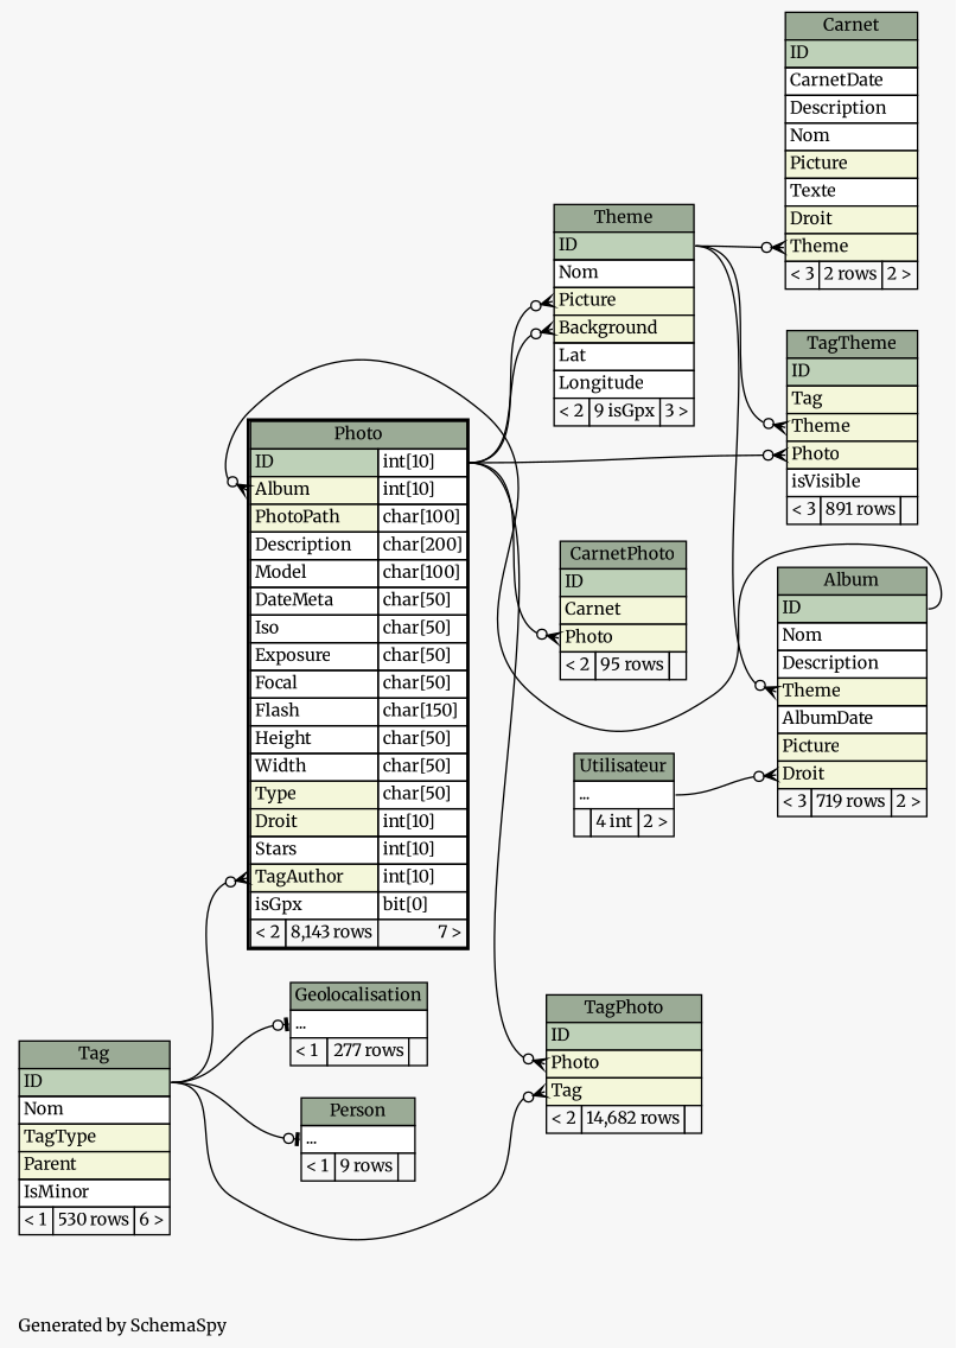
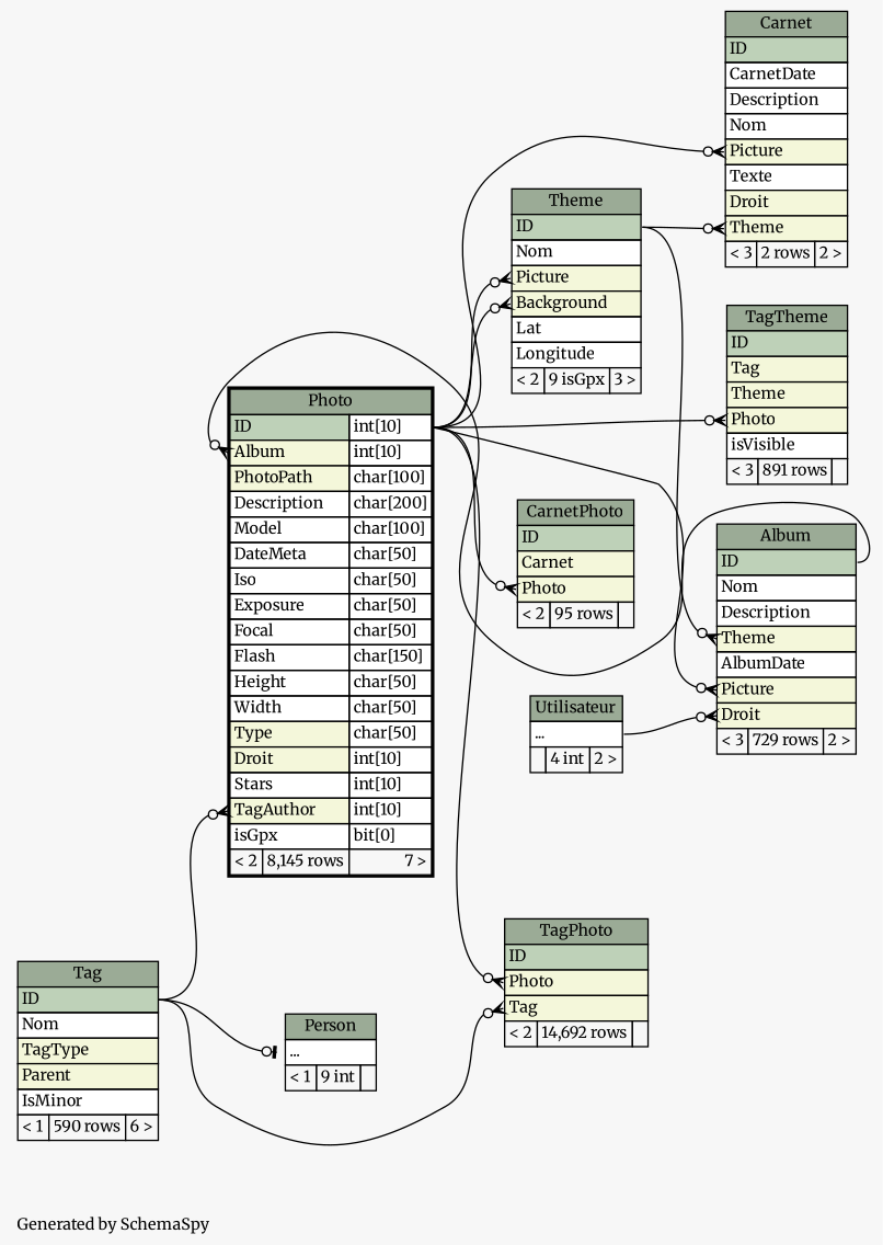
  digraph {
    bgcolor="#f7f7f7"
    fontname=Merriweather
    fontsize=11
    label="\nGenerated by SchemaSpy"
    labeljust=l
    nodesep=0.18
    rankdir=RL
    ranksep=0.46
    node [fontname=Merriweather fontsize=11 shape=plaintext]
    edge [arrowhead=none arrowsize=0.8 arrowtail=crowodot dir=back fontname=Merriweather headport="ID:e" tailport="Picture:w"]
-   n1 [label=<     <TABLE BORDER="0" CELLBORDER="1" CELLSPACING="0" BGCOLOR="#ffffff">       <TR><TD COLSPAN="3" BGCOLOR="#9bab96" ALIGN="CENTER">Album</TD></TR>       <TR><TD PORT="ID" COLSPAN="3" BGCOLOR="#bed1b8" ALIGN="LEFT">ID</TD></TR>       <TR><TD PORT="Nom" COLSPAN="3" ALIGN="LEFT">Nom</TD></TR>       <TR><TD PORT="Description" COLSPAN="3" ALIGN="LEFT">Description</TD></TR>       <TR><TD PORT="Theme" COLSPAN="3" BGCOLOR="#f4f7da" ALIGN="LEFT">Theme</TD></TR>       <TR><TD PORT="AlbumDate" COLSPAN="3" ALIGN="LEFT">AlbumDate</TD></TR>       <TR><TD PORT="Picture" COLSPAN="3" BGCOLOR="#f4f7da" ALIGN="LEFT">Picture</TD></TR>       <TR><TD PORT="Droit" COLSPAN="3" BGCOLOR="#f4f7da" ALIGN="LEFT">Droit</TD></TR>       <TR><TD ALIGN="LEFT" BGCOLOR="#f7f7f7">&lt; 3</TD><TD ALIGN="RIGHT" BGCOLOR="#f7f7f7">719 rows</TD><TD ALIGN="RIGHT" BGCOLOR="#f7f7f7">2 &gt;</TD></TR>     </TABLE>>]
+   n1 [label=<     <TABLE BORDER="0" CELLBORDER="1" CELLSPACING="0" BGCOLOR="#ffffff">       <TR><TD COLSPAN="3" BGCOLOR="#9bab96" ALIGN="CENTER">Album</TD></TR>       <TR><TD PORT="ID" COLSPAN="3" BGCOLOR="#bed1b8" ALIGN="LEFT">ID</TD></TR>       <TR><TD PORT="Nom" COLSPAN="3" ALIGN="LEFT">Nom</TD></TR>       <TR><TD PORT="Description" COLSPAN="3" ALIGN="LEFT">Description</TD></TR>       <TR><TD PORT="Theme" COLSPAN="3" BGCOLOR="#f4f7da" ALIGN="LEFT">Theme</TD></TR>       <TR><TD PORT="AlbumDate" COLSPAN="3" ALIGN="LEFT">AlbumDate</TD></TR>       <TR><TD PORT="Picture" COLSPAN="3" BGCOLOR="#f4f7da" ALIGN="LEFT">Picture</TD></TR>       <TR><TD PORT="Droit" COLSPAN="3" BGCOLOR="#f4f7da" ALIGN="LEFT">Droit</TD></TR>       <TR><TD ALIGN="LEFT" BGCOLOR="#f7f7f7">&lt; 3</TD><TD ALIGN="RIGHT" BGCOLOR="#f7f7f7">729 rows</TD><TD ALIGN="RIGHT" BGCOLOR="#f7f7f7">2 &gt;</TD></TR>     </TABLE>>]
    n2 [label=<     <TABLE BORDER="0" CELLBORDER="1" CELLSPACING="0" BGCOLOR="#ffffff">       <TR><TD COLSPAN="3" BGCOLOR="#9bab96" ALIGN="CENTER">Utilisateur</TD></TR>       <TR><TD PORT="elipses" COLSPAN="3" ALIGN="LEFT">...</TD></TR>       <TR><TD ALIGN="LEFT" BGCOLOR="#f7f7f7">  </TD><TD ALIGN="RIGHT" BGCOLOR="#f7f7f7">4 int</TD><TD ALIGN="RIGHT" BGCOLOR="#f7f7f7">2 &gt;</TD></TR>     </TABLE>>]
-   n3 [label=<     <TABLE BORDER="2" CELLBORDER="1" CELLSPACING="0" BGCOLOR="#ffffff">       <TR><TD COLSPAN="3" BGCOLOR="#9bab96" ALIGN="CENTER">Photo</TD></TR>       <TR><TD PORT="ID" COLSPAN="2" BGCOLOR="#bed1b8" ALIGN="LEFT">ID</TD><TD PORT="ID.type" ALIGN="LEFT">int[10]</TD></TR>       <TR><TD PORT="Album" COLSPAN="2" BGCOLOR="#f4f7da" ALIGN="LEFT">Album</TD><TD PORT="Album.type" ALIGN="LEFT">int[10]</TD></TR>       <TR><TD PORT="PhotoPath" COLSPAN="2" BGCOLOR="#f4f7da" ALIGN="LEFT">PhotoPath</TD><TD PORT="PhotoPath.type" ALIGN="LEFT">char[100]</TD></TR>       <TR><TD PORT="Description" COLSPAN="2" ALIGN="LEFT">Description</TD><TD PORT="Description.type" ALIGN="LEFT">char[200]</TD></TR>       <TR><TD PORT="Model" COLSPAN="2" ALIGN="LEFT">Model</TD><TD PORT="Model.type" ALIGN="LEFT">char[100]</TD></TR>       <TR><TD PORT="DateMeta" COLSPAN="2" ALIGN="LEFT">DateMeta</TD><TD PORT="DateMeta.type" ALIGN="LEFT">char[50]</TD></TR>       <TR><TD PORT="Iso" COLSPAN="2" ALIGN="LEFT">Iso</TD><TD PORT="Iso.type" ALIGN="LEFT">char[50]</TD></TR>       <TR><TD PORT="Exposure" COLSPAN="2" ALIGN="LEFT">Exposure</TD><TD PORT="Exposure.type" ALIGN="LEFT">char[50]</TD></TR>       <TR><TD PORT="Focal" COLSPAN="2" ALIGN="LEFT">Focal</TD><TD PORT="Focal.type" ALIGN="LEFT">char[50]</TD></TR>       <TR><TD PORT="Flash" COLSPAN="2" ALIGN="LEFT">Flash</TD><TD PORT="Flash.type" ALIGN="LEFT">char[150]</TD></TR>       <TR><TD PORT="Height" COLSPAN="2" ALIGN="LEFT">Height</TD><TD PORT="Height.type" ALIGN="LEFT">char[50]</TD></TR>       <TR><TD PORT="Width" COLSPAN="2" ALIGN="LEFT">Width</TD><TD PORT="Width.type" ALIGN="LEFT">char[50]</TD></TR>       <TR><TD PORT="Type" COLSPAN="2" BGCOLOR="#f4f7da" ALIGN="LEFT">Type</TD><TD PORT="Type.type" ALIGN="LEFT">char[50]</TD></TR>       <TR><TD PORT="Droit" COLSPAN="2" BGCOLOR="#f4f7da" ALIGN="LEFT">Droit</TD><TD PORT="Droit.type" ALIGN="LEFT">int[10]</TD></TR>       <TR><TD PORT="Stars" COLSPAN="2" ALIGN="LEFT">Stars</TD><TD PORT="Stars.type" ALIGN="LEFT">int[10]</TD></TR>       <TR><TD PORT="TagAuthor" COLSPAN="2" BGCOLOR="#f4f7da" ALIGN="LEFT">TagAuthor</TD><TD PORT="TagAuthor.type" ALIGN="LEFT">int[10]</TD></TR>       <TR><TD PORT="isGpx" COLSPAN="2" ALIGN="LEFT">isGpx</TD><TD PORT="isGpx.type" ALIGN="LEFT">bit[0]</TD></TR>       <TR><TD ALIGN="LEFT" BGCOLOR="#f7f7f7">&lt; 2</TD><TD ALIGN="RIGHT" BGCOLOR="#f7f7f7">8,143 rows</TD><TD ALIGN="RIGHT" BGCOLOR="#f7f7f7">7 &gt;</TD></TR>     </TABLE>>]
+   n3 [label=<     <TABLE BORDER="2" CELLBORDER="1" CELLSPACING="0" BGCOLOR="#ffffff">       <TR><TD COLSPAN="3" BGCOLOR="#9bab96" ALIGN="CENTER">Photo</TD></TR>       <TR><TD PORT="ID" COLSPAN="2" BGCOLOR="#bed1b8" ALIGN="LEFT">ID</TD><TD PORT="ID.type" ALIGN="LEFT">int[10]</TD></TR>       <TR><TD PORT="Album" COLSPAN="2" BGCOLOR="#f4f7da" ALIGN="LEFT">Album</TD><TD PORT="Album.type" ALIGN="LEFT">int[10]</TD></TR>       <TR><TD PORT="PhotoPath" COLSPAN="2" BGCOLOR="#f4f7da" ALIGN="LEFT">PhotoPath</TD><TD PORT="PhotoPath.type" ALIGN="LEFT">char[100]</TD></TR>       <TR><TD PORT="Description" COLSPAN="2" ALIGN="LEFT">Description</TD><TD PORT="Description.type" ALIGN="LEFT">char[200]</TD></TR>       <TR><TD PORT="Model" COLSPAN="2" ALIGN="LEFT">Model</TD><TD PORT="Model.type" ALIGN="LEFT">char[100]</TD></TR>       <TR><TD PORT="DateMeta" COLSPAN="2" ALIGN="LEFT">DateMeta</TD><TD PORT="DateMeta.type" ALIGN="LEFT">char[50]</TD></TR>       <TR><TD PORT="Iso" COLSPAN="2" ALIGN="LEFT">Iso</TD><TD PORT="Iso.type" ALIGN="LEFT">char[50]</TD></TR>       <TR><TD PORT="Exposure" COLSPAN="2" ALIGN="LEFT">Exposure</TD><TD PORT="Exposure.type" ALIGN="LEFT">char[50]</TD></TR>       <TR><TD PORT="Focal" COLSPAN="2" ALIGN="LEFT">Focal</TD><TD PORT="Focal.type" ALIGN="LEFT">char[50]</TD></TR>       <TR><TD PORT="Flash" COLSPAN="2" ALIGN="LEFT">Flash</TD><TD PORT="Flash.type" ALIGN="LEFT">char[150]</TD></TR>       <TR><TD PORT="Height" COLSPAN="2" ALIGN="LEFT">Height</TD><TD PORT="Height.type" ALIGN="LEFT">char[50]</TD></TR>       <TR><TD PORT="Width" COLSPAN="2" ALIGN="LEFT">Width</TD><TD PORT="Width.type" ALIGN="LEFT">char[50]</TD></TR>       <TR><TD PORT="Type" COLSPAN="2" BGCOLOR="#f4f7da" ALIGN="LEFT">Type</TD><TD PORT="Type.type" ALIGN="LEFT">char[50]</TD></TR>       <TR><TD PORT="Droit" COLSPAN="2" BGCOLOR="#f4f7da" ALIGN="LEFT">Droit</TD><TD PORT="Droit.type" ALIGN="LEFT">int[10]</TD></TR>       <TR><TD PORT="Stars" COLSPAN="2" ALIGN="LEFT">Stars</TD><TD PORT="Stars.type" ALIGN="LEFT">int[10]</TD></TR>       <TR><TD PORT="TagAuthor" COLSPAN="2" BGCOLOR="#f4f7da" ALIGN="LEFT">TagAuthor</TD><TD PORT="TagAuthor.type" ALIGN="LEFT">int[10]</TD></TR>       <TR><TD PORT="isGpx" COLSPAN="2" ALIGN="LEFT">isGpx</TD><TD PORT="isGpx.type" ALIGN="LEFT">bit[0]</TD></TR>       <TR><TD ALIGN="LEFT" BGCOLOR="#f7f7f7">&lt; 2</TD><TD ALIGN="RIGHT" BGCOLOR="#f7f7f7">8,145 rows</TD><TD ALIGN="RIGHT" BGCOLOR="#f7f7f7">7 &gt;</TD></TR>     </TABLE>>]
    n4 [label=<     <TABLE BORDER="0" CELLBORDER="1" CELLSPACING="0" BGCOLOR="#ffffff">       <TR><TD COLSPAN="3" BGCOLOR="#9bab96" ALIGN="CENTER">Theme</TD></TR>       <TR><TD PORT="ID" COLSPAN="3" BGCOLOR="#bed1b8" ALIGN="LEFT">ID</TD></TR>       <TR><TD PORT="Nom" COLSPAN="3" ALIGN="LEFT">Nom</TD></TR>       <TR><TD PORT="Picture" COLSPAN="3" BGCOLOR="#f4f7da" ALIGN="LEFT">Picture</TD></TR>       <TR><TD PORT="Background" COLSPAN="3" BGCOLOR="#f4f7da" ALIGN="LEFT">Background</TD></TR>       <TR><TD PORT="Lat" COLSPAN="3" ALIGN="LEFT">Lat</TD></TR>       <TR><TD PORT="Longitude" COLSPAN="3" ALIGN="LEFT">Longitude</TD></TR>       <TR><TD ALIGN="LEFT" BGCOLOR="#f7f7f7">&lt; 2</TD><TD ALIGN="RIGHT" BGCOLOR="#f7f7f7">9 isGpx</TD><TD ALIGN="RIGHT" BGCOLOR="#f7f7f7">3 &gt;</TD></TR>     </TABLE>>]
-   n5 [label=<     <TABLE BORDER="0" CELLBORDER="1" CELLSPACING="0" BGCOLOR="#ffffff">       <TR><TD COLSPAN="3" BGCOLOR="#9bab96" ALIGN="CENTER">Tag</TD></TR>       <TR><TD PORT="ID" COLSPAN="3" BGCOLOR="#bed1b8" ALIGN="LEFT">ID</TD></TR>       <TR><TD PORT="Nom" COLSPAN="3" ALIGN="LEFT">Nom</TD></TR>       <TR><TD PORT="TagType" COLSPAN="3" BGCOLOR="#f4f7da" ALIGN="LEFT">TagType</TD></TR>       <TR><TD PORT="Parent" COLSPAN="3" BGCOLOR="#f4f7da" ALIGN="LEFT">Parent</TD></TR>       <TR><TD PORT="IsMinor" COLSPAN="3" ALIGN="LEFT">IsMinor</TD></TR>       <TR><TD ALIGN="LEFT" BGCOLOR="#f7f7f7">&lt; 1</TD><TD ALIGN="RIGHT" BGCOLOR="#f7f7f7">530 rows</TD><TD ALIGN="RIGHT" BGCOLOR="#f7f7f7">6 &gt;</TD></TR>     </TABLE>>]
+   n5 [label=<     <TABLE BORDER="0" CELLBORDER="1" CELLSPACING="0" BGCOLOR="#ffffff">       <TR><TD COLSPAN="3" BGCOLOR="#9bab96" ALIGN="CENTER">Tag</TD></TR>       <TR><TD PORT="ID" COLSPAN="3" BGCOLOR="#bed1b8" ALIGN="LEFT">ID</TD></TR>       <TR><TD PORT="Nom" COLSPAN="3" ALIGN="LEFT">Nom</TD></TR>       <TR><TD PORT="TagType" COLSPAN="3" BGCOLOR="#f4f7da" ALIGN="LEFT">TagType</TD></TR>       <TR><TD PORT="Parent" COLSPAN="3" BGCOLOR="#f4f7da" ALIGN="LEFT">Parent</TD></TR>       <TR><TD PORT="IsMinor" COLSPAN="3" ALIGN="LEFT">IsMinor</TD></TR>       <TR><TD ALIGN="LEFT" BGCOLOR="#f7f7f7">&lt; 1</TD><TD ALIGN="RIGHT" BGCOLOR="#f7f7f7">590 rows</TD><TD ALIGN="RIGHT" BGCOLOR="#f7f7f7">6 &gt;</TD></TR>     </TABLE>>]
    n6 [label=<     <TABLE BORDER="0" CELLBORDER="1" CELLSPACING="0" BGCOLOR="#ffffff">       <TR><TD COLSPAN="3" BGCOLOR="#9bab96" ALIGN="CENTER">Carnet</TD></TR>       <TR><TD PORT="ID" COLSPAN="3" BGCOLOR="#bed1b8" ALIGN="LEFT">ID</TD></TR>       <TR><TD PORT="CarnetDate" COLSPAN="3" ALIGN="LEFT">CarnetDate</TD></TR>       <TR><TD PORT="Description" COLSPAN="3" ALIGN="LEFT">Description</TD></TR>       <TR><TD PORT="Nom" COLSPAN="3" ALIGN="LEFT">Nom</TD></TR>       <TR><TD PORT="Picture" COLSPAN="3" BGCOLOR="#f4f7da" ALIGN="LEFT">Picture</TD></TR>       <TR><TD PORT="Texte" COLSPAN="3" ALIGN="LEFT">Texte</TD></TR>       <TR><TD PORT="Droit" COLSPAN="3" BGCOLOR="#f4f7da" ALIGN="LEFT">Droit</TD></TR>       <TR><TD PORT="Theme" COLSPAN="3" BGCOLOR="#f4f7da" ALIGN="LEFT">Theme</TD></TR>       <TR><TD ALIGN="LEFT" BGCOLOR="#f7f7f7">&lt; 3</TD><TD ALIGN="RIGHT" BGCOLOR="#f7f7f7">2 rows</TD><TD ALIGN="RIGHT" BGCOLOR="#f7f7f7">2 &gt;</TD></TR>     </TABLE>>]
    n7 [label=<     <TABLE BORDER="0" CELLBORDER="1" CELLSPACING="0" BGCOLOR="#ffffff">       <TR><TD COLSPAN="3" BGCOLOR="#9bab96" ALIGN="CENTER">CarnetPhoto</TD></TR>       <TR><TD PORT="ID" COLSPAN="3" BGCOLOR="#bed1b8" ALIGN="LEFT">ID</TD></TR>       <TR><TD PORT="Carnet" COLSPAN="3" BGCOLOR="#f4f7da" ALIGN="LEFT">Carnet</TD></TR>       <TR><TD PORT="Photo" COLSPAN="3" BGCOLOR="#f4f7da" ALIGN="LEFT">Photo</TD></TR>       <TR><TD ALIGN="LEFT" BGCOLOR="#f7f7f7">&lt; 2</TD><TD ALIGN="RIGHT" BGCOLOR="#f7f7f7">95 rows</TD><TD ALIGN="RIGHT" BGCOLOR="#f7f7f7">  </TD></TR>     </TABLE>>]
-   n8 [label=<     <TABLE BORDER="0" CELLBORDER="1" CELLSPACING="0" BGCOLOR="#ffffff">       <TR><TD COLSPAN="3" BGCOLOR="#9bab96" ALIGN="CENTER">Geolocalisation</TD></TR>       <TR><TD PORT="elipses" COLSPAN="3" ALIGN="LEFT">...</TD></TR>       <TR><TD ALIGN="LEFT" BGCOLOR="#f7f7f7">&lt; 1</TD><TD ALIGN="RIGHT" BGCOLOR="#f7f7f7">277 rows</TD><TD ALIGN="RIGHT" BGCOLOR="#f7f7f7">  </TD></TR>     </TABLE>>]
-   n9 [label=<     <TABLE BORDER="0" CELLBORDER="1" CELLSPACING="0" BGCOLOR="#ffffff">       <TR><TD COLSPAN="3" BGCOLOR="#9bab96" ALIGN="CENTER">Person</TD></TR>       <TR><TD PORT="elipses" COLSPAN="3" ALIGN="LEFT">...</TD></TR>       <TR><TD ALIGN="LEFT" BGCOLOR="#f7f7f7">&lt; 1</TD><TD ALIGN="RIGHT" BGCOLOR="#f7f7f7">9 rows</TD><TD ALIGN="RIGHT" BGCOLOR="#f7f7f7">  </TD></TR>     </TABLE>>]
-   n10 [label=<     <TABLE BORDER="0" CELLBORDER="1" CELLSPACING="0" BGCOLOR="#ffffff">       <TR><TD COLSPAN="3" BGCOLOR="#9bab96" ALIGN="CENTER">TagPhoto</TD></TR>       <TR><TD PORT="ID" COLSPAN="3" BGCOLOR="#bed1b8" ALIGN="LEFT">ID</TD></TR>       <TR><TD PORT="Photo" COLSPAN="3" BGCOLOR="#f4f7da" ALIGN="LEFT">Photo</TD></TR>       <TR><TD PORT="Tag" COLSPAN="3" BGCOLOR="#f4f7da" ALIGN="LEFT">Tag</TD></TR>       <TR><TD ALIGN="LEFT" BGCOLOR="#f7f7f7">&lt; 2</TD><TD ALIGN="RIGHT" BGCOLOR="#f7f7f7">14,682 rows</TD><TD ALIGN="RIGHT" BGCOLOR="#f7f7f7">  </TD></TR>     </TABLE>>]
+   n9 [label=<     <TABLE BORDER="0" CELLBORDER="1" CELLSPACING="0" BGCOLOR="#ffffff">       <TR><TD COLSPAN="3" BGCOLOR="#9bab96" ALIGN="CENTER">Person</TD></TR>       <TR><TD PORT="elipses" COLSPAN="3" ALIGN="LEFT">...</TD></TR>       <TR><TD ALIGN="LEFT" BGCOLOR="#f7f7f7">&lt; 1</TD><TD ALIGN="RIGHT" BGCOLOR="#f7f7f7">9 int</TD><TD ALIGN="RIGHT" BGCOLOR="#f7f7f7">  </TD></TR>     </TABLE>>]
+   n10 [label=<     <TABLE BORDER="0" CELLBORDER="1" CELLSPACING="0" BGCOLOR="#ffffff">       <TR><TD COLSPAN="3" BGCOLOR="#9bab96" ALIGN="CENTER">TagPhoto</TD></TR>       <TR><TD PORT="ID" COLSPAN="3" BGCOLOR="#bed1b8" ALIGN="LEFT">ID</TD></TR>       <TR><TD PORT="Photo" COLSPAN="3" BGCOLOR="#f4f7da" ALIGN="LEFT">Photo</TD></TR>       <TR><TD PORT="Tag" COLSPAN="3" BGCOLOR="#f4f7da" ALIGN="LEFT">Tag</TD></TR>       <TR><TD ALIGN="LEFT" BGCOLOR="#f7f7f7">&lt; 2</TD><TD ALIGN="RIGHT" BGCOLOR="#f7f7f7">14,692 rows</TD><TD ALIGN="RIGHT" BGCOLOR="#f7f7f7">  </TD></TR>     </TABLE>>]
    n11 [label=<     <TABLE BORDER="0" CELLBORDER="1" CELLSPACING="0" BGCOLOR="#ffffff">       <TR><TD COLSPAN="3" BGCOLOR="#9bab96" ALIGN="CENTER">TagTheme</TD></TR>       <TR><TD PORT="ID" COLSPAN="3" BGCOLOR="#bed1b8" ALIGN="LEFT">ID</TD></TR>       <TR><TD PORT="Tag" COLSPAN="3" BGCOLOR="#f4f7da" ALIGN="LEFT">Tag</TD></TR>       <TR><TD PORT="Theme" COLSPAN="3" BGCOLOR="#f4f7da" ALIGN="LEFT">Theme</TD></TR>       <TR><TD PORT="Photo" COLSPAN="3" BGCOLOR="#f4f7da" ALIGN="LEFT">Photo</TD></TR>       <TR><TD PORT="isVisible" COLSPAN="3" ALIGN="LEFT">isVisible</TD></TR>       <TR><TD ALIGN="LEFT" BGCOLOR="#f7f7f7">&lt; 3</TD><TD ALIGN="RIGHT" BGCOLOR="#f7f7f7">891 rows</TD><TD ALIGN="RIGHT" BGCOLOR="#f7f7f7">  </TD></TR>     </TABLE>>]
    n1 -> n2 [headport="elipses:e" tailport="Droit:w"]
+   n1 -> n3 [headport="ID.type:e"]
    n1 -> n4 [tailport="Theme:w"]
    n3 -> n1 [tailport="Album:w"]
    n3 -> n5 [tailport="TagAuthor:w"]
    n4 -> n3 [headport="ID.type:e" tailport="Background:w"]
    n4 -> n3 [headport="ID.type:e"]
+   n6 -> n3 [headport="ID.type:e"]
    n6 -> n4 [tailport="Theme:w"]
    n7 -> n3 [headport="ID.type:e" tailport="Photo:w"]
-   n8 -> n5 [arrowtail=teeodot tailport="elipses:w"]
    n9 -> n5 [arrowtail=teeodot tailport="elipses:w"]
    n10 -> n3 [headport="ID.type:e" tailport="Photo:w"]
    n10 -> n5 [tailport="Tag:w"]
    n11 -> n3 [headport="ID.type:e" tailport="Photo:w"]
-   n11 -> n4 [tailport="Theme:w"]
  }
